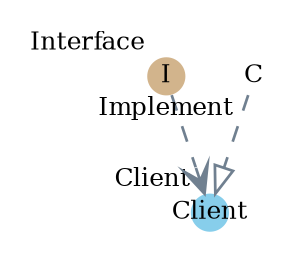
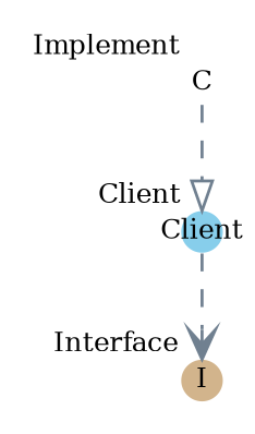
  digraph {
    node [fixedsize=true fontsize=9 penwidth=0 shape=circle style=filled color=black]
    edge [color=slategray style=dashed]
    Client [fillcolor=skyblue width=0.2 xlabel=Client color=""]
    n2 [fillcolor=tan label=I width=0.2 xlabel=Interface]
    n3 [fillcolor=white label=C width=0.2 xlabel=Implement]
-   n2 -> Client [arrowhead=vee]
+   Client -> n2 [arrowhead=vee]
    n3 -> Client [arrowhead=onormal]
  }
